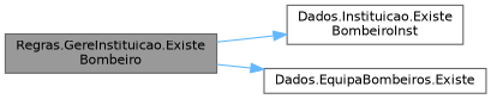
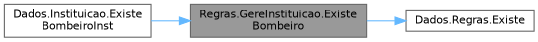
  digraph {
    rankdir=LR
    node [color=grey40 fillcolor=white fontname=Helvetica fontsize=10 shape=box style=filled]
    edge [color=steelblue1 fontname=Helvetica fontsize=10 labelfontname=Helvetica labelfontsize=10 style=solid]
    n1 [color=gray40 fillcolor=grey60 fontcolor=black height=0.2 label="Regras.GereInstituicao.Existe\lBombeiro" width=0.4]
    n2 [height=0.2 label="Dados.Instituicao.Existe\lBombeiroInst" width=0.4]
-   n3 [height=0.2 label="Dados.EquipaBombeiros.Existe" width=0.4]
-   n1 -> n2
+   n3 [height=0.2 label="Dados.Regras.Existe" width=0.4]
+   n2 -> n1
    n1 -> n3
  }
